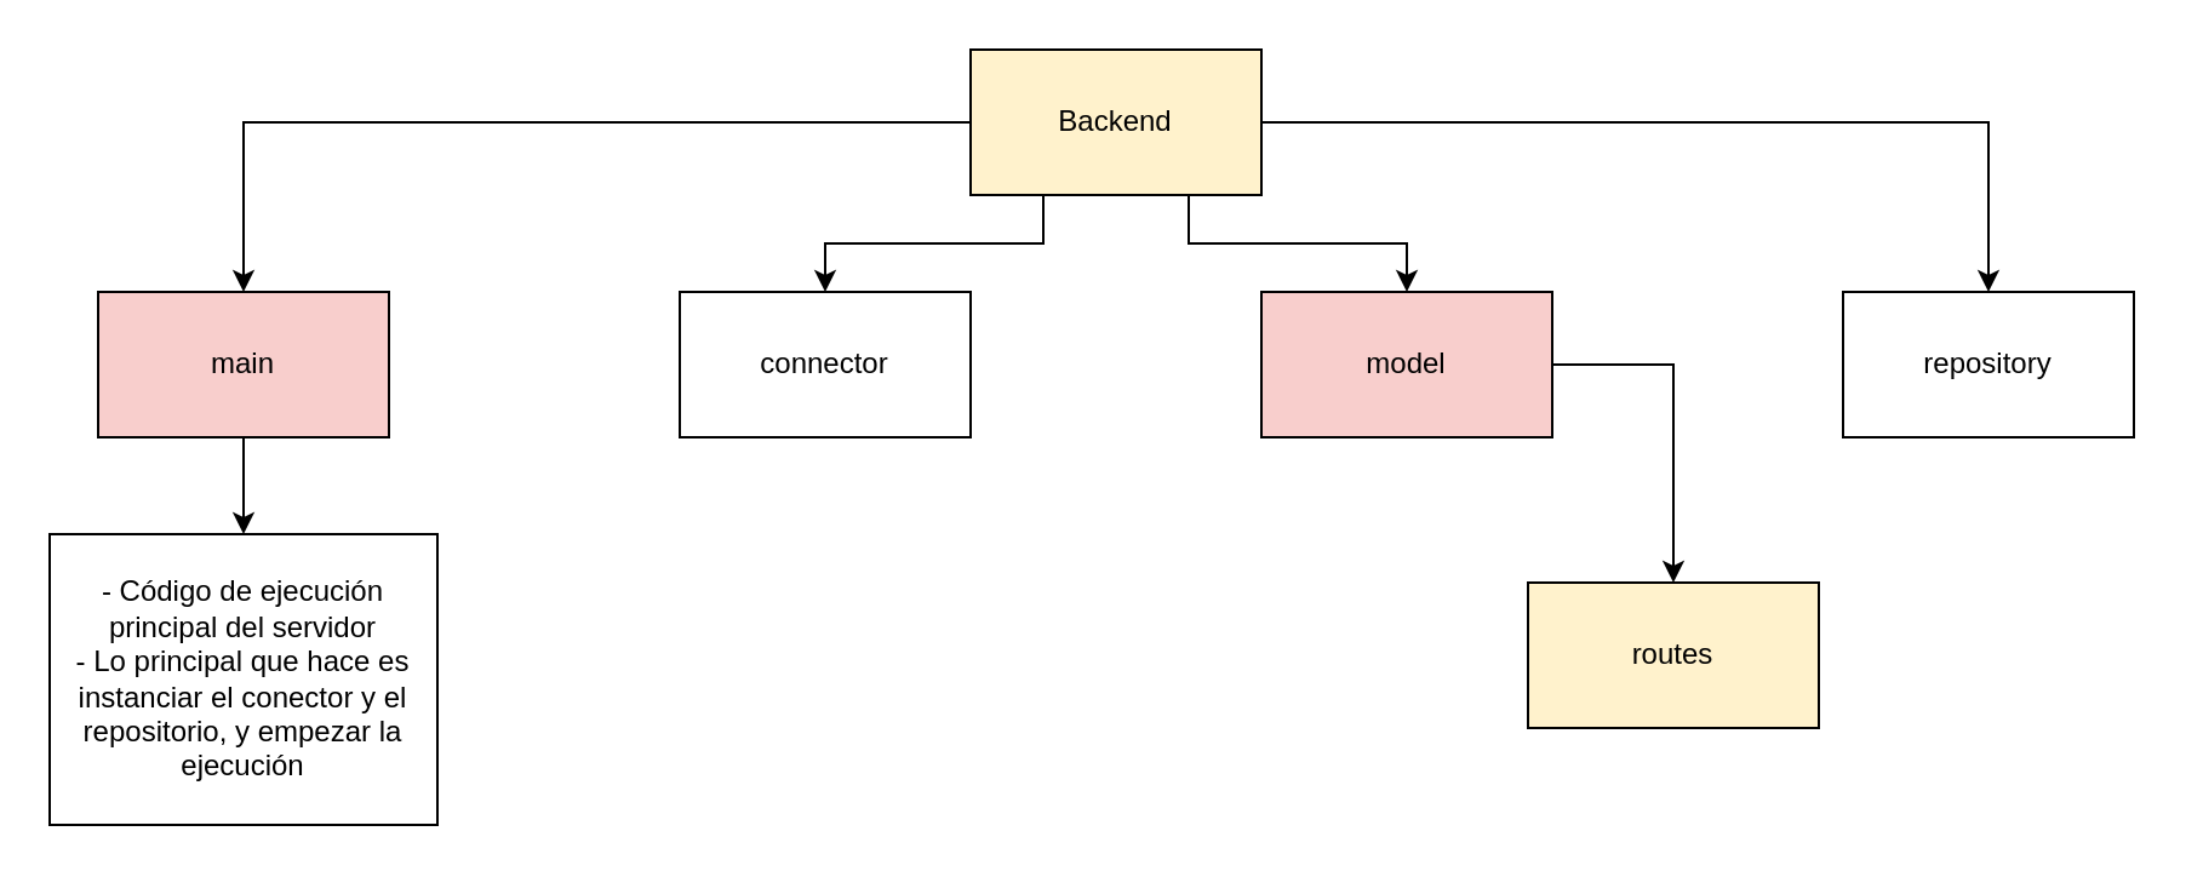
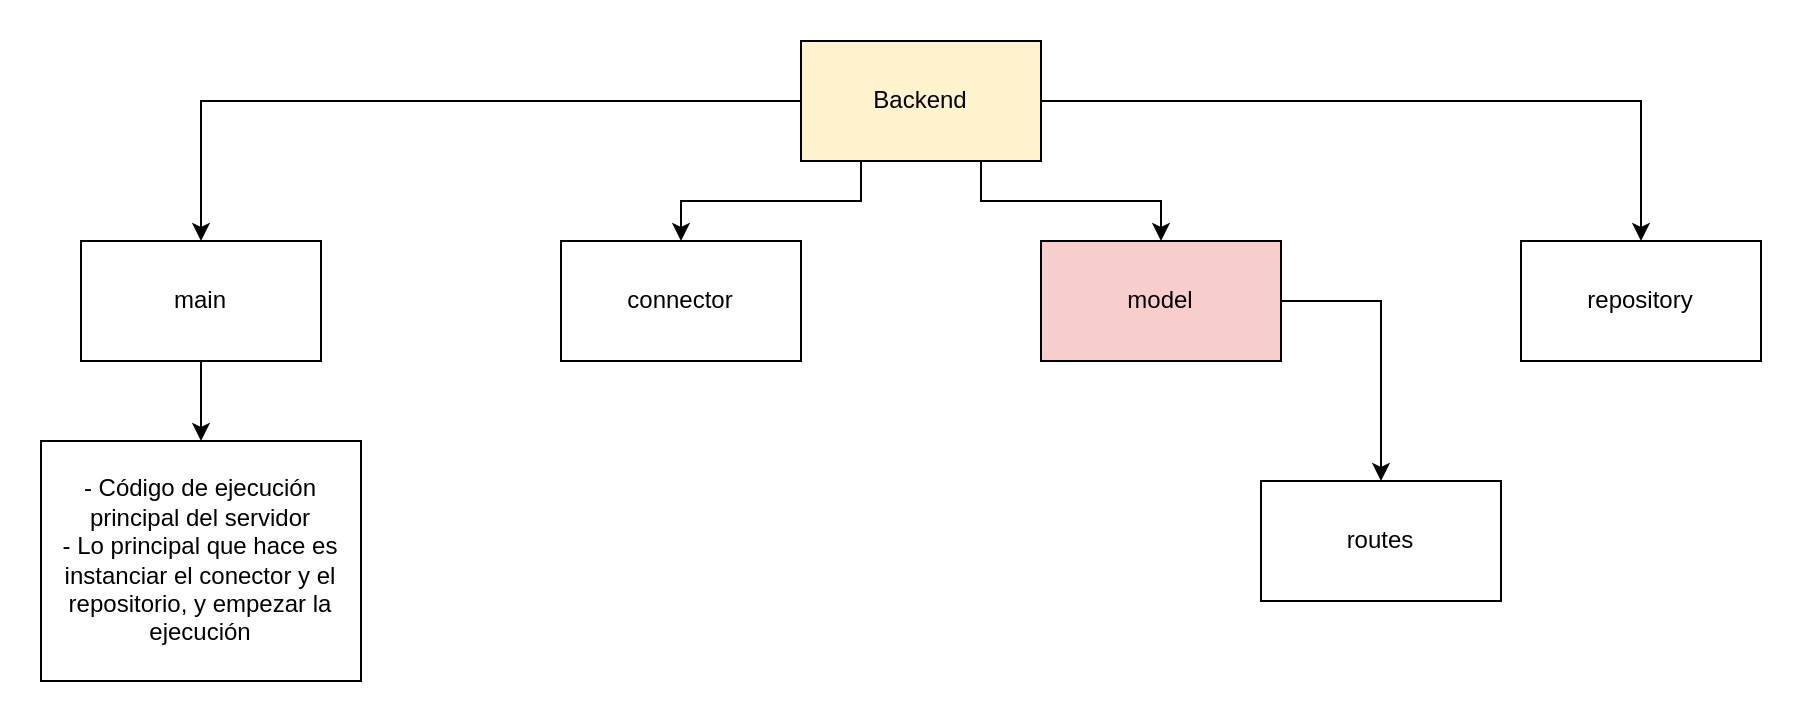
  <mxCell id="0" />
  <mxCell id="1" parent="0" />
  <mxCell id="2" style="edgeStyle=orthogonalEdgeStyle;rounded=0;orthogonalLoop=1;jettySize=auto;html=1;exitX=0.5;exitY=1;exitDx=0;exitDy=0;entryX=0.5;entryY=0;entryDx=0;entryDy=0;" edge="1" parent="1" source="3" target="13"><mxGeometry relative="1" as="geometry" /></mxCell>
- <mxCell id="3" value="main" style="rounded=0;whiteSpace=wrap;html=1;fillColor=#f8cecc;" vertex="1" parent="1"><mxGeometry x="40" y="120" width="120" height="60" as="geometry" /></mxCell>
+ <mxCell id="3" value="main" style="rounded=0;whiteSpace=wrap;html=1;" vertex="1" parent="1"><mxGeometry x="40" y="120" width="120" height="60" as="geometry" /></mxCell>
  <mxCell id="4" style="edgeStyle=orthogonalEdgeStyle;rounded=0;orthogonalLoop=1;jettySize=auto;html=1;exitX=1;exitY=0.5;exitDx=0;exitDy=0;" edge="1" parent="1" source="14" target="12"><mxGeometry relative="1" as="geometry" /></mxCell>
  <mxCell id="5" value="connector" style="rounded=0;whiteSpace=wrap;html=1;" vertex="1" parent="1"><mxGeometry x="280" y="120" width="120" height="60" as="geometry" /></mxCell>
  <mxCell id="6" value="repository" style="rounded=0;whiteSpace=wrap;html=1;" vertex="1" parent="1"><mxGeometry x="760" y="120" width="120" height="60" as="geometry" /></mxCell>
  <mxCell id="7" style="edgeStyle=orthogonalEdgeStyle;rounded=0;orthogonalLoop=1;jettySize=auto;html=1;exitX=0;exitY=0.5;exitDx=0;exitDy=0;entryX=0.5;entryY=0;entryDx=0;entryDy=0;" edge="1" parent="1" source="11" target="3"><mxGeometry relative="1" as="geometry" /></mxCell>
  <mxCell id="8" style="edgeStyle=orthogonalEdgeStyle;rounded=0;orthogonalLoop=1;jettySize=auto;html=1;exitX=1;exitY=0.5;exitDx=0;exitDy=0;entryX=0.5;entryY=0;entryDx=0;entryDy=0;" edge="1" parent="1" source="11" target="6"><mxGeometry relative="1" as="geometry" /></mxCell>
  <mxCell id="9" style="edgeStyle=orthogonalEdgeStyle;rounded=0;orthogonalLoop=1;jettySize=auto;html=1;exitX=0.75;exitY=1;exitDx=0;exitDy=0;" edge="1" parent="1" source="11" target="14"><mxGeometry relative="1" as="geometry" /></mxCell>
  <mxCell id="10" style="edgeStyle=orthogonalEdgeStyle;rounded=0;orthogonalLoop=1;jettySize=auto;html=1;exitX=0.25;exitY=1;exitDx=0;exitDy=0;" edge="1" parent="1" source="11" target="5"><mxGeometry relative="1" as="geometry" /></mxCell>
  <mxCell id="11" value="Backend" style="rounded=0;whiteSpace=wrap;html=1;fillColor=#fff2cc;" vertex="1" parent="1"><mxGeometry x="400" y="20" width="120" height="60" as="geometry" /></mxCell>
- <mxCell id="12" value="routes" style="rounded=0;whiteSpace=wrap;html=1;fillColor=#fff2cc;" vertex="1" parent="1"><mxGeometry x="630" y="240" width="120" height="60" as="geometry" /></mxCell>
+ <mxCell id="12" value="routes" style="rounded=0;whiteSpace=wrap;html=1;" vertex="1" parent="1"><mxGeometry x="630" y="240" width="120" height="60" as="geometry" /></mxCell>
  <mxCell id="13" value="- Código de ejecución principal del servidor&lt;div&gt;- Lo principal que hace es instanciar el conector y el repositorio, y empezar la ejecución&lt;/div&gt;" style="rounded=0;whiteSpace=wrap;html=1;" vertex="1" parent="1"><mxGeometry x="20" y="220" width="160" height="120" as="geometry" /></mxCell>
  <mxCell id="14" value="model" style="rounded=0;whiteSpace=wrap;html=1;fillColor=#f8cecc;" vertex="1" parent="1"><mxGeometry x="520" y="120" width="120" height="60" as="geometry" /></mxCell>
